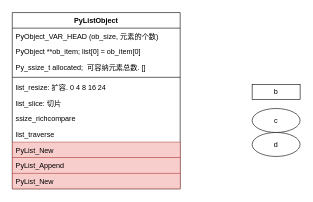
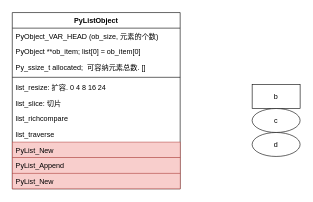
  <mxCell id="0" />
  <mxCell id="1" parent="0" />
  <mxCell id="2" value="PyListObject" style="swimlane;fontStyle=1;align=center;verticalAlign=top;childLayout=stackLayout;horizontal=1;startSize=26;horizontalStack=0;resizeParent=1;resizeParentMax=0;resizeLast=0;collapsible=1;marginBottom=0;" parent="1" vertex="1"><mxGeometry x="20" y="20" width="280" height="294" as="geometry" /></mxCell>
  <mxCell id="3" value="PyObject_VAR_HEAD (ob_size, 元素的个数)" style="text;strokeColor=none;fillColor=none;align=left;verticalAlign=top;spacingLeft=4;spacingRight=4;overflow=hidden;rotatable=0;points=[[0,0.5],[1,0.5]];portConstraint=eastwest;" parent="2" vertex="1"><mxGeometry y="26" width="280" height="26" as="geometry" /></mxCell>
  <mxCell id="4" value="PyObject **ob_item; list[0] = ob_item[0]" style="text;strokeColor=none;fillColor=none;align=left;verticalAlign=top;spacingLeft=4;spacingRight=4;overflow=hidden;rotatable=0;points=[[0,0.5],[1,0.5]];portConstraint=eastwest;" parent="2" vertex="1"><mxGeometry y="52" width="280" height="26" as="geometry" /></mxCell>
  <mxCell id="5" value="Py_ssize_t allocated;  可容纳元素总数. []" style="text;strokeColor=none;fillColor=none;align=left;verticalAlign=top;spacingLeft=4;spacingRight=4;overflow=hidden;rotatable=0;points=[[0,0.5],[1,0.5]];portConstraint=eastwest;" parent="2" vertex="1"><mxGeometry y="78" width="280" height="26" as="geometry" /></mxCell>
  <mxCell id="6" value="" style="line;strokeWidth=1;fillColor=none;align=left;verticalAlign=middle;spacingTop=-1;spacingLeft=3;spacingRight=3;rotatable=0;labelPosition=right;points=[];portConstraint=eastwest;" parent="2" vertex="1"><mxGeometry y="104" width="280" height="8" as="geometry" /></mxCell>
  <mxCell id="7" value="list_resize: 扩容. 0 4 8 16 24 " style="text;strokeColor=none;fillColor=none;align=left;verticalAlign=top;spacingLeft=4;spacingRight=4;overflow=hidden;rotatable=0;points=[[0,0.5],[1,0.5]];portConstraint=eastwest;" parent="2" vertex="1"><mxGeometry y="112" width="280" height="26" as="geometry" /></mxCell>
  <mxCell id="8" value="list_slice: 切片" style="text;strokeColor=none;fillColor=none;align=left;verticalAlign=top;spacingLeft=4;spacingRight=4;overflow=hidden;rotatable=0;points=[[0,0.5],[1,0.5]];portConstraint=eastwest;" parent="2" vertex="1"><mxGeometry y="138" width="280" height="26" as="geometry" /></mxCell>
- <mxCell id="9" value="ssize_richcompare" style="text;strokeColor=none;fillColor=none;align=left;verticalAlign=top;spacingLeft=4;spacingRight=4;overflow=hidden;rotatable=0;points=[[0,0.5],[1,0.5]];portConstraint=eastwest;" parent="2" vertex="1"><mxGeometry y="164" width="280" height="26" as="geometry" /></mxCell>
+ <mxCell id="9" value="list_richcompare" style="text;strokeColor=none;fillColor=none;align=left;verticalAlign=top;spacingLeft=4;spacingRight=4;overflow=hidden;rotatable=0;points=[[0,0.5],[1,0.5]];portConstraint=eastwest;" parent="2" vertex="1"><mxGeometry y="164" width="280" height="26" as="geometry" /></mxCell>
  <mxCell id="10" value="list_traverse" style="text;strokeColor=none;fillColor=none;align=left;verticalAlign=top;spacingLeft=4;spacingRight=4;overflow=hidden;rotatable=0;points=[[0,0.5],[1,0.5]];portConstraint=eastwest;" parent="2" vertex="1"><mxGeometry y="190" width="280" height="26" as="geometry" /></mxCell>
  <mxCell id="11" value="PyList_New" style="text;strokeColor=#b85450;fillColor=#f8cecc;align=left;verticalAlign=top;spacingLeft=4;spacingRight=4;overflow=hidden;rotatable=0;points=[[0,0.5],[1,0.5]];portConstraint=eastwest;" parent="2" vertex="1"><mxGeometry y="216" width="280" height="26" as="geometry" /></mxCell>
  <mxCell id="12" value="PyList_Append" style="text;strokeColor=#b85450;fillColor=#f8cecc;align=left;verticalAlign=top;spacingLeft=4;spacingRight=4;overflow=hidden;rotatable=0;points=[[0,0.5],[1,0.5]];portConstraint=eastwest;" parent="2" vertex="1"><mxGeometry y="242" width="280" height="26" as="geometry" /></mxCell>
  <mxCell id="13" value="PyList_New" style="text;strokeColor=#b85450;fillColor=#f8cecc;align=left;verticalAlign=top;spacingLeft=4;spacingRight=4;overflow=hidden;rotatable=0;points=[[0,0.5],[1,0.5]];portConstraint=eastwest;" parent="2" vertex="1"><mxGeometry y="268" width="280" height="26" as="geometry" /></mxCell>
- <mxCell id="14" value="b" style="rounded=0;whiteSpace=wrap;html=1;" parent="1" vertex="1"><mxGeometry x="420" y="140" width="80" height="25" as="geometry" /></mxCell>
+ <mxCell id="14" value="b" style="rounded=0;whiteSpace=wrap;html=1;" parent="1" vertex="1"><mxGeometry x="420" y="140" width="80" height="40" as="geometry" /></mxCell>
  <mxCell id="15" value="c" style="ellipse;whiteSpace=wrap;html=1;" parent="1" vertex="1"><mxGeometry x="420" y="180" width="80" height="40" as="geometry" /></mxCell>
  <mxCell id="16" value="d" style="ellipse;whiteSpace=wrap;html=1;" parent="1" vertex="1"><mxGeometry x="420" y="220" width="80" height="40" as="geometry" /></mxCell>
